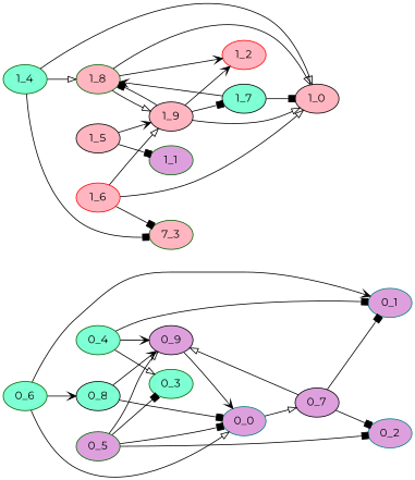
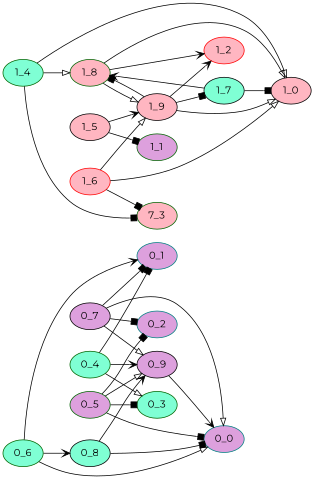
  digraph {
    fontname=Montserrat
    rankdir=LR
    node [color=darkgreen fillcolor=plum fontname=Montserrat style=filled]
    edge [arrowhead=box fontname=Montserrat]
    "0_4" [fillcolor=aquamarine]
    "0_1" [color=teal]
    "0_3" [fillcolor=aquamarine]
    "0_9" [color=black]
    "0_0" [color=teal]
    "0_5"
    "0_2" [color=teal]
    "0_6" [fillcolor=aquamarine]
    "0_8" [color=black fillcolor=aquamarine]
    "0_7" [color=black]
    "1_4" [fillcolor=aquamarine]
    "1_0" [color=black fillcolor=lightpink]
    n13 [fillcolor=lightpink label="7_3"]
    "1_8" [fillcolor=lightpink]
    "1_9" [color=black fillcolor=lightpink]
    "1_2" [color=red fillcolor=lightpink]
    "1_5" [color=black fillcolor=lightpink]
    "1_1"
    "1_7" [color=black fillcolor=aquamarine]
    "1_6" [color=red fillcolor=lightpink]
    "0_4" -> "0_1"
    "0_4" -> "0_3" [arrowhead=onormal]
    "0_4" -> "0_9" [arrowhead=vee]
    "0_9" -> "0_0" [arrowhead=vee]
    "0_5" -> "0_3"
    "0_5" -> "0_9" [arrowhead=onormal]
    "0_5" -> "0_0"
    "0_5" -> "0_2"
    "0_6" -> "0_1" [arrowhead=vee]
    "0_6" -> "0_0" [arrowhead=onormal]
    "0_6" -> "0_8" [arrowhead=vee]
    "0_8" -> "0_9" [arrowhead=vee]
    "0_8" -> "0_0"
    "0_7" -> "0_1"
    "0_7" -> "0_9" [arrowhead=onormal]
-   "0_0" -> "0_7" [arrowhead=onormal]
+   "0_7" -> "0_0" [arrowhead=onormal]
    "0_7" -> "0_2"
    "1_4" -> "1_0" [arrowhead=onormal]
    "1_4" -> n13
    "1_4" -> "1_8" [arrowhead=onormal]
    "1_8" -> "1_0" [arrowhead=onormal]
    "1_8" -> "1_9" [arrowhead=onormal]
    "1_8" -> "1_2" [arrowhead=vee]
    "1_9" -> "1_0" [arrowhead=onormal]
    "1_9" -> "1_8"
    "1_9" -> "1_2" [arrowhead=vee]
    "1_9" -> "1_7"
    "1_5" -> "1_9" [arrowhead=vee]
    "1_5" -> "1_1"
    "1_7" -> "1_0"
    "1_7" -> "1_8" [arrowhead=vee]
    "1_6" -> "1_0" [arrowhead=onormal]
    "1_6" -> n13
    "1_6" -> "1_9" [arrowhead=onormal]
  }
